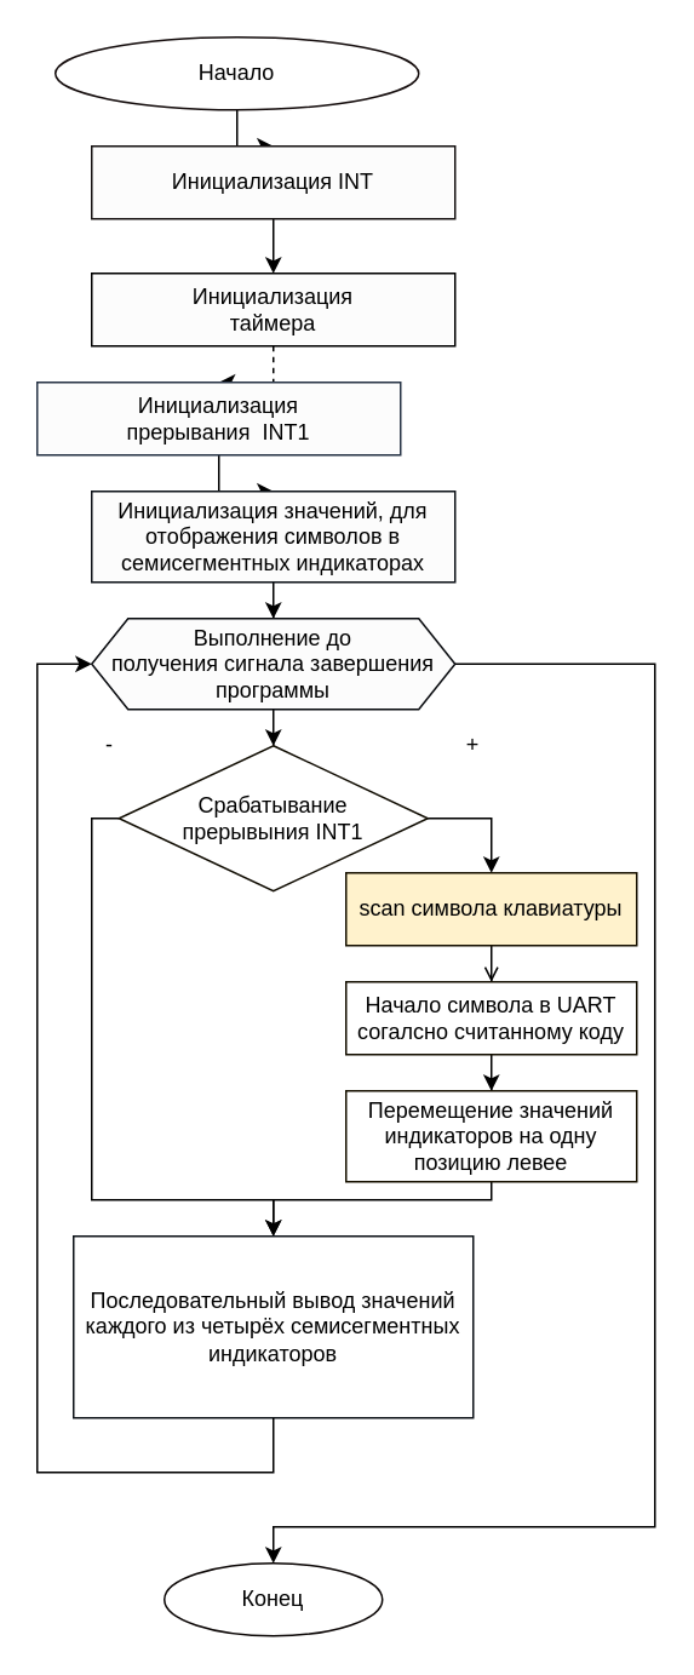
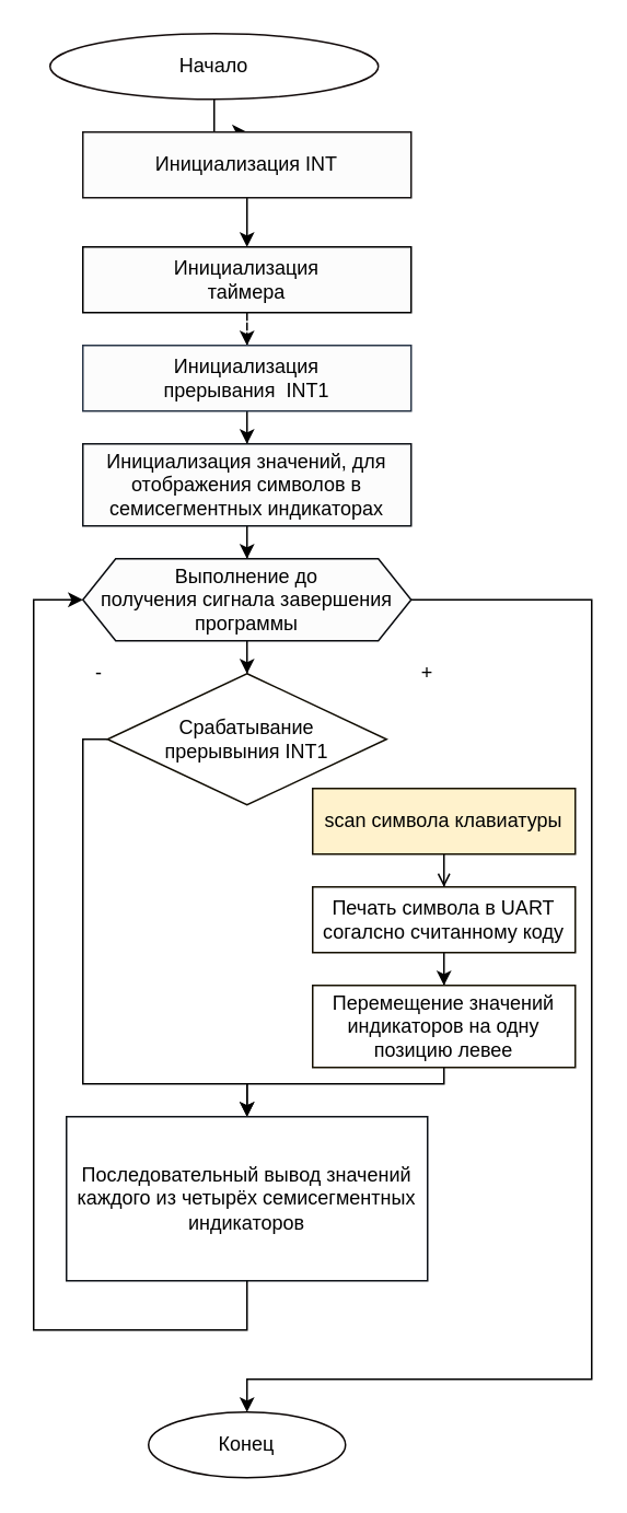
  <mxCell id="0" />
  <mxCell id="1" parent="0" />
  <mxCell id="2" value="" style="edgeStyle=orthogonalEdgeStyle;rounded=0;orthogonalLoop=1;jettySize=auto;html=1;" parent="1" source="3" target="5" edge="1"><mxGeometry relative="1" as="geometry" /></mxCell>
  <mxCell id="3" value="Начало" style="ellipse;whiteSpace=wrap;html=1;fillColor=#FFFFFF;strokeColor=#140C0C;" parent="1" vertex="1"><mxGeometry x="30" y="20" width="200" height="40" as="geometry" /></mxCell>
  <mxCell id="4" value="" style="edgeStyle=orthogonalEdgeStyle;rounded=0;orthogonalLoop=1;jettySize=auto;html=1;" parent="1" source="5" target="7" edge="1"><mxGeometry relative="1" as="geometry" /></mxCell>
  <mxCell id="5" value="Инициализация INT" style="rounded=0;whiteSpace=wrap;html=1;fillColor=#FCFCFC;strokeColor=#171313;" parent="1" vertex="1"><mxGeometry x="50" y="80" width="200" height="40" as="geometry" /></mxCell>
  <mxCell id="6" value="" style="edgeStyle=orthogonalEdgeStyle;rounded=0;orthogonalLoop=1;jettySize=auto;html=1;dashed=1;" parent="1" source="7" target="9" edge="1"><mxGeometry relative="1" as="geometry" /></mxCell>
  <mxCell id="7" value="Инициализация&lt;br&gt;таймера" style="rounded=0;whiteSpace=wrap;html=1;fillColor=#FCFCFC;strokeColor=#000000;" parent="1" vertex="1"><mxGeometry x="50" y="150" width="200" height="40" as="geometry" /></mxCell>
  <mxCell id="8" value="" style="edgeStyle=orthogonalEdgeStyle;rounded=0;orthogonalLoop=1;jettySize=auto;html=1;" parent="1" source="9" target="11" edge="1"><mxGeometry relative="1" as="geometry" /></mxCell>
- <mxCell id="9" value="Инициализация&lt;br&gt;прерывания&amp;nbsp; INT1" style="rounded=0;whiteSpace=wrap;html=1;fillColor=#FCFCFC;strokeColor=#283547;" parent="1" vertex="1"><mxGeometry x="20" y="210" width="200" height="40" as="geometry" /></mxCell>
+ <mxCell id="9" value="Инициализация&lt;br&gt;прерывания&amp;nbsp; INT1" style="rounded=0;whiteSpace=wrap;html=1;fillColor=#FCFCFC;strokeColor=#283547;" parent="1" vertex="1"><mxGeometry x="50" y="210" width="200" height="40" as="geometry" /></mxCell>
  <mxCell id="10" value="" style="edgeStyle=orthogonalEdgeStyle;rounded=0;orthogonalLoop=1;jettySize=auto;html=1;" parent="1" source="11" target="14" edge="1"><mxGeometry relative="1" as="geometry" /></mxCell>
  <mxCell id="11" value="Инициализация значений, для отображения символов в семисегментных индикаторах" style="rounded=0;whiteSpace=wrap;html=1;fillColor=#FCFCFC;strokeColor=#0E1319;" parent="1" vertex="1"><mxGeometry x="50" y="270" width="200" height="50" as="geometry" /></mxCell>
  <mxCell id="12" value="" style="edgeStyle=orthogonalEdgeStyle;rounded=0;orthogonalLoop=1;jettySize=auto;html=1;" parent="1" source="14" target="17" edge="1"><mxGeometry relative="1" as="geometry" /></mxCell>
  <mxCell id="13" style="edgeStyle=orthogonalEdgeStyle;rounded=0;orthogonalLoop=1;jettySize=auto;html=1;exitX=1;exitY=0.5;exitDx=0;exitDy=0;entryX=0.5;entryY=0;entryDx=0;entryDy=0;" parent="1" source="14" target="26" edge="1"><mxGeometry relative="1" as="geometry"><Array as="points"><mxPoint x="360" y="365" /><mxPoint x="360" y="840" /><mxPoint x="150" y="840" /></Array></mxGeometry></mxCell>
  <mxCell id="14" value="Выполнение до&lt;br&gt;получения сигнала завершения программы" style="shape=hexagon;perimeter=hexagonPerimeter2;whiteSpace=wrap;html=1;fixedSize=1;fillColor=#FCFCFC;strokeColor=#090B0F;shadow=0;" parent="1" vertex="1"><mxGeometry x="50" y="340" width="200" height="50" as="geometry" /></mxCell>
- <mxCell id="15" style="edgeStyle=orthogonalEdgeStyle;rounded=0;orthogonalLoop=1;jettySize=auto;html=1;exitX=1;exitY=0.5;exitDx=0;exitDy=0;entryX=0.5;entryY=0;entryDx=0;entryDy=0;" parent="1" source="17" target="19" edge="1"><mxGeometry relative="1" as="geometry" /></mxCell>
  <mxCell id="16" style="edgeStyle=orthogonalEdgeStyle;rounded=0;orthogonalLoop=1;jettySize=auto;html=1;exitX=0;exitY=0.5;exitDx=0;exitDy=0;entryX=0.5;entryY=0;entryDx=0;entryDy=0;" parent="1" source="17" target="24" edge="1"><mxGeometry relative="1" as="geometry"><Array as="points"><mxPoint x="50" y="450" /><mxPoint x="50" y="660" /><mxPoint x="150" y="660" /></Array></mxGeometry></mxCell>
  <mxCell id="17" value="Срабатывание &lt;br&gt;прерывыния INT1" style="rhombus;whiteSpace=wrap;html=1;fillColor=#FFFFFF;strokeColor=#0F0B00;" parent="1" vertex="1"><mxGeometry x="65" y="410" width="170" height="80" as="geometry" /></mxCell>
  <mxCell id="18" value="" style="edgeStyle=orthogonalEdgeStyle;rounded=0;orthogonalLoop=1;jettySize=auto;html=1;endArrow=open;" parent="1" source="19" target="21" edge="1"><mxGeometry relative="1" as="geometry" /></mxCell>
  <mxCell id="19" value="scan символа клавиатуры" style="rounded=0;whiteSpace=wrap;html=1;fillColor=#fff2cc;strokeColor=#171100;" parent="1" vertex="1"><mxGeometry x="190" y="480" width="160" height="40" as="geometry" /></mxCell>
  <mxCell id="20" value="" style="edgeStyle=orthogonalEdgeStyle;rounded=0;orthogonalLoop=1;jettySize=auto;html=1;" parent="1" source="21" target="23" edge="1"><mxGeometry relative="1" as="geometry" /></mxCell>
- <mxCell id="21" value="Начало символа в UART согалсно считанному коду" style="rounded=0;whiteSpace=wrap;html=1;fillColor=#FFFFFF;strokeColor=#140F00;" parent="1" vertex="1"><mxGeometry x="190" y="540" width="160" height="40" as="geometry" /></mxCell>
+ <mxCell id="21" value="Печать символа в UART согалсно считанному коду" style="rounded=0;whiteSpace=wrap;html=1;fillColor=#FFFFFF;strokeColor=#140F00;" parent="1" vertex="1"><mxGeometry x="190" y="540" width="160" height="40" as="geometry" /></mxCell>
  <mxCell id="22" style="edgeStyle=orthogonalEdgeStyle;rounded=0;orthogonalLoop=1;jettySize=auto;html=1;exitX=0.5;exitY=1;exitDx=0;exitDy=0;entryX=0.5;entryY=0;entryDx=0;entryDy=0;" parent="1" source="23" target="24" edge="1"><mxGeometry relative="1" as="geometry"><Array as="points"><mxPoint x="270" y="660" /><mxPoint x="150" y="660" /></Array></mxGeometry></mxCell>
  <mxCell id="23" value="Перемещение значений индикаторов на одну позицию левее" style="rounded=0;whiteSpace=wrap;html=1;fillColor=#FFFFFF;strokeColor=#171100;" parent="1" vertex="1"><mxGeometry x="190" y="600" width="160" height="50" as="geometry" /></mxCell>
  <mxCell id="24" value="Последовательный вывод значений каждого из четырёх семисегментных индикаторов" style="rounded=0;whiteSpace=wrap;html=1;fillColor=#FFFFFF;strokeColor=#0E1319;" parent="1" vertex="1"><mxGeometry x="40" y="680" width="220" height="100" as="geometry" /></mxCell>
  <mxCell id="25" style="edgeStyle=orthogonalEdgeStyle;rounded=0;orthogonalLoop=1;jettySize=auto;html=1;entryX=0;entryY=0.5;entryDx=0;entryDy=0;" parent="1" source="24" target="14" edge="1"><mxGeometry relative="1" as="geometry"><mxPoint x="150" y="880" as="sourcePoint" /><Array as="points"><mxPoint x="150" y="810" /><mxPoint x="20" y="810" /><mxPoint x="20" y="365" /></Array></mxGeometry></mxCell>
  <mxCell id="26" value="Конец" style="ellipse;whiteSpace=wrap;html=1;fillColor=#FFFFFF;strokeColor=#0A0504;" parent="1" vertex="1"><mxGeometry x="90" y="860" width="120" height="40" as="geometry" /></mxCell>
  <mxCell id="27" value="+" style="text;html=1;strokeColor=none;fillColor=none;align=center;verticalAlign=middle;whiteSpace=wrap;rounded=0;" parent="1" vertex="1"><mxGeometry x="240" y="400" width="40" height="20" as="geometry" /></mxCell>
  <mxCell id="28" value="-" style="text;html=1;strokeColor=none;fillColor=none;align=center;verticalAlign=middle;whiteSpace=wrap;rounded=0;" parent="1" vertex="1"><mxGeometry x="40" y="400" width="40" height="20" as="geometry" /></mxCell>
